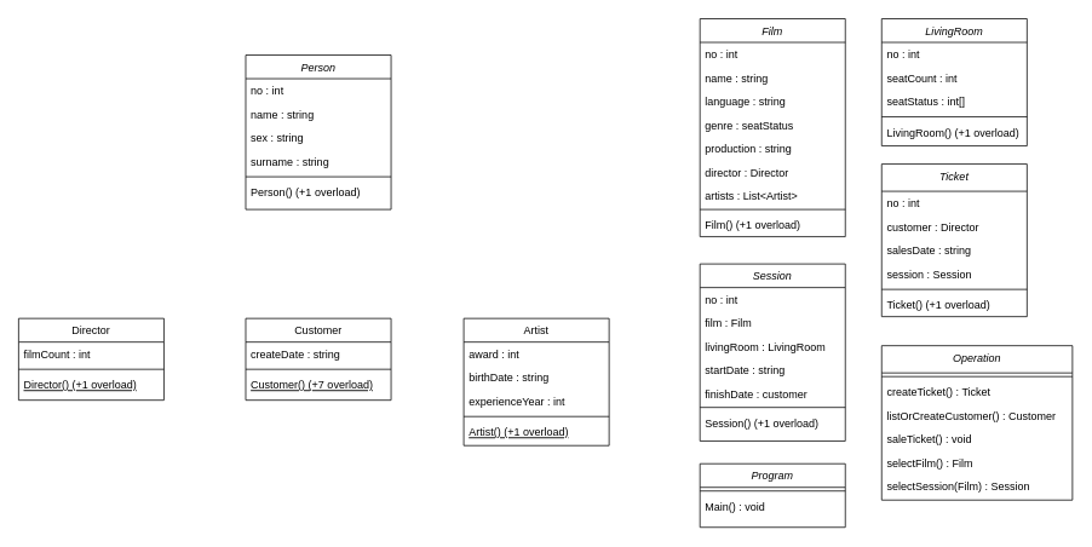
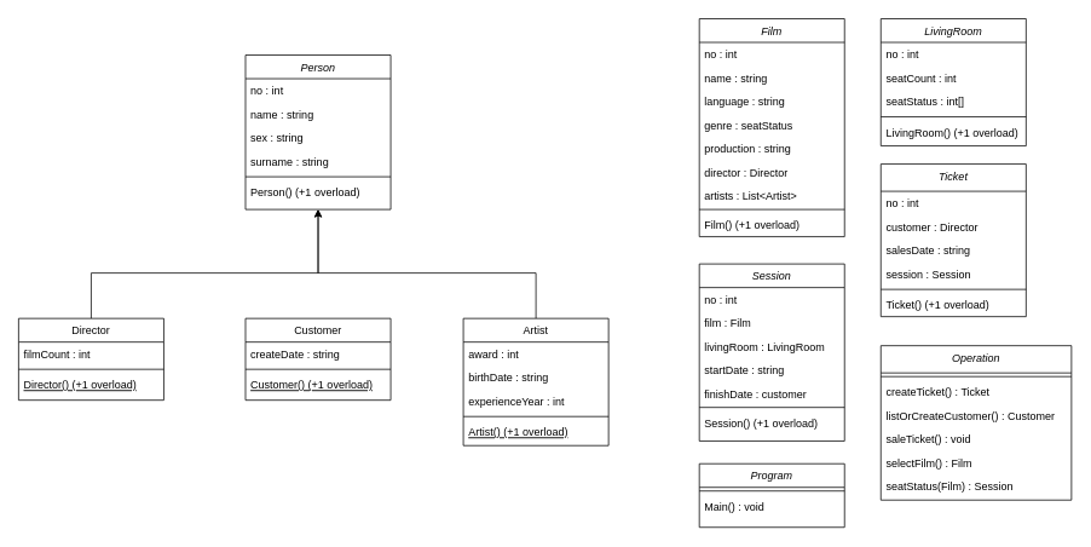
  <mxCell id="0" />
  <mxCell id="1" parent="0" />
  <mxCell id="2" value="Person" style="swimlane;fontStyle=2;align=center;verticalAlign=top;childLayout=stackLayout;horizontal=1;startSize=26;horizontalStack=0;resizeParent=1;resizeLast=0;collapsible=1;marginBottom=0;rounded=0;shadow=0;strokeWidth=1;" parent="1" vertex="1"><mxGeometry x="270" y="60" width="160" height="170" as="geometry"><mxRectangle x="230" y="140" width="160" height="26" as="alternateBounds" /></mxGeometry></mxCell>
  <mxCell id="3" value="no : int" style="text;align=left;verticalAlign=top;spacingLeft=4;spacingRight=4;overflow=hidden;rotatable=0;points=[[0,0.5],[1,0.5]];portConstraint=eastwest;rounded=0;shadow=0;html=0;" parent="2" vertex="1"><mxGeometry y="26" width="160" height="26" as="geometry" /></mxCell>
  <mxCell id="4" value="name : string" style="text;align=left;verticalAlign=top;spacingLeft=4;spacingRight=4;overflow=hidden;rotatable=0;points=[[0,0.5],[1,0.5]];portConstraint=eastwest;" parent="2" vertex="1"><mxGeometry y="52" width="160" height="26" as="geometry" /></mxCell>
  <mxCell id="5" value="sex : string" style="text;align=left;verticalAlign=top;spacingLeft=4;spacingRight=4;overflow=hidden;rotatable=0;points=[[0,0.5],[1,0.5]];portConstraint=eastwest;rounded=0;shadow=0;html=0;" parent="2" vertex="1"><mxGeometry y="78" width="160" height="26" as="geometry" /></mxCell>
  <mxCell id="6" value="surname : string" style="text;align=left;verticalAlign=top;spacingLeft=4;spacingRight=4;overflow=hidden;rotatable=0;points=[[0,0.5],[1,0.5]];portConstraint=eastwest;rounded=0;shadow=0;html=0;" vertex="1" parent="2"><mxGeometry y="104" width="160" height="26" as="geometry" /></mxCell>
  <mxCell id="7" value="" style="line;html=1;strokeWidth=1;align=left;verticalAlign=middle;spacingTop=-1;spacingLeft=3;spacingRight=3;rotatable=0;labelPosition=right;points=[];portConstraint=eastwest;" parent="2" vertex="1"><mxGeometry y="130" width="160" height="8" as="geometry" /></mxCell>
  <mxCell id="8" value="Person() (+1 overload)" style="text;align=left;verticalAlign=top;spacingLeft=4;spacingRight=4;overflow=hidden;rotatable=0;points=[[0,0.5],[1,0.5]];portConstraint=eastwest;" parent="2" vertex="1"><mxGeometry y="138" width="160" height="26" as="geometry" /></mxCell>
+ <mxCell id="9" style="edgeStyle=orthogonalEdgeStyle;rounded=0;orthogonalLoop=1;jettySize=auto;html=1;entryX=0.5;entryY=1;entryDx=0;entryDy=0;" edge="1" parent="1" source="10" target="2"><mxGeometry relative="1" as="geometry"><Array as="points"><mxPoint x="100" y="300" /><mxPoint x="350" y="300" /></Array></mxGeometry></mxCell>
  <mxCell id="10" value="Director" style="swimlane;fontStyle=0;align=center;verticalAlign=top;childLayout=stackLayout;horizontal=1;startSize=26;horizontalStack=0;resizeParent=1;resizeLast=0;collapsible=1;marginBottom=0;rounded=0;shadow=0;strokeWidth=1;" parent="1" vertex="1"><mxGeometry x="20" y="350" width="160" height="90" as="geometry"><mxRectangle x="130" y="380" width="160" height="26" as="alternateBounds" /></mxGeometry></mxCell>
  <mxCell id="11" value="filmCount : int" style="text;align=left;verticalAlign=top;spacingLeft=4;spacingRight=4;overflow=hidden;rotatable=0;points=[[0,0.5],[1,0.5]];portConstraint=eastwest;" parent="10" vertex="1"><mxGeometry y="26" width="160" height="26" as="geometry" /></mxCell>
  <mxCell id="12" value="" style="line;html=1;strokeWidth=1;align=left;verticalAlign=middle;spacingTop=-1;spacingLeft=3;spacingRight=3;rotatable=0;labelPosition=right;points=[];portConstraint=eastwest;" parent="10" vertex="1"><mxGeometry y="52" width="160" height="8" as="geometry" /></mxCell>
  <mxCell id="13" value="Director() (+1 overload)" style="text;align=left;verticalAlign=top;spacingLeft=4;spacingRight=4;overflow=hidden;rotatable=0;points=[[0,0.5],[1,0.5]];portConstraint=eastwest;fontStyle=4" parent="10" vertex="1"><mxGeometry y="60" width="160" height="26" as="geometry" /></mxCell>
  <mxCell id="14" value="Customer" style="swimlane;fontStyle=0;align=center;verticalAlign=top;childLayout=stackLayout;horizontal=1;startSize=26;horizontalStack=0;resizeParent=1;resizeLast=0;collapsible=1;marginBottom=0;rounded=0;shadow=0;strokeWidth=1;" vertex="1" parent="1"><mxGeometry x="270" y="350" width="160" height="90" as="geometry"><mxRectangle x="130" y="380" width="160" height="26" as="alternateBounds" /></mxGeometry></mxCell>
  <mxCell id="15" value="createDate : string" style="text;align=left;verticalAlign=top;spacingLeft=4;spacingRight=4;overflow=hidden;rotatable=0;points=[[0,0.5],[1,0.5]];portConstraint=eastwest;" vertex="1" parent="14"><mxGeometry y="26" width="160" height="26" as="geometry" /></mxCell>
  <mxCell id="16" value="" style="line;html=1;strokeWidth=1;align=left;verticalAlign=middle;spacingTop=-1;spacingLeft=3;spacingRight=3;rotatable=0;labelPosition=right;points=[];portConstraint=eastwest;" vertex="1" parent="14"><mxGeometry y="52" width="160" height="8" as="geometry" /></mxCell>
- <mxCell id="17" value="Customer() (+7 overload)" style="text;align=left;verticalAlign=top;spacingLeft=4;spacingRight=4;overflow=hidden;rotatable=0;points=[[0,0.5],[1,0.5]];portConstraint=eastwest;fontStyle=4" vertex="1" parent="14"><mxGeometry y="60" width="160" height="26" as="geometry" /></mxCell>
+ <mxCell id="17" value="Customer() (+1 overload)" style="text;align=left;verticalAlign=top;spacingLeft=4;spacingRight=4;overflow=hidden;rotatable=0;points=[[0,0.5],[1,0.5]];portConstraint=eastwest;fontStyle=4" vertex="1" parent="14"><mxGeometry y="60" width="160" height="26" as="geometry" /></mxCell>
+ <mxCell id="18" style="edgeStyle=orthogonalEdgeStyle;rounded=0;orthogonalLoop=1;jettySize=auto;html=1;entryX=0.5;entryY=1;entryDx=0;entryDy=0;" edge="1" parent="1" source="19" target="2"><mxGeometry relative="1" as="geometry"><Array as="points"><mxPoint x="590" y="300" /><mxPoint x="350" y="300" /></Array></mxGeometry></mxCell>
  <mxCell id="19" value="Artist" style="swimlane;fontStyle=0;align=center;verticalAlign=top;childLayout=stackLayout;horizontal=1;startSize=26;horizontalStack=0;resizeParent=1;resizeLast=0;collapsible=1;marginBottom=0;rounded=0;shadow=0;strokeWidth=1;" vertex="1" parent="1"><mxGeometry x="510" y="350" width="160" height="140" as="geometry"><mxRectangle x="130" y="380" width="160" height="26" as="alternateBounds" /></mxGeometry></mxCell>
  <mxCell id="20" value="award : int" style="text;align=left;verticalAlign=top;spacingLeft=4;spacingRight=4;overflow=hidden;rotatable=0;points=[[0,0.5],[1,0.5]];portConstraint=eastwest;" vertex="1" parent="19"><mxGeometry y="26" width="160" height="26" as="geometry" /></mxCell>
  <mxCell id="21" value="birthDate : string" style="text;align=left;verticalAlign=top;spacingLeft=4;spacingRight=4;overflow=hidden;rotatable=0;points=[[0,0.5],[1,0.5]];portConstraint=eastwest;" vertex="1" parent="19"><mxGeometry y="52" width="160" height="26" as="geometry" /></mxCell>
  <mxCell id="22" value="experienceYear : int" style="text;align=left;verticalAlign=top;spacingLeft=4;spacingRight=4;overflow=hidden;rotatable=0;points=[[0,0.5],[1,0.5]];portConstraint=eastwest;" vertex="1" parent="19"><mxGeometry y="78" width="160" height="26" as="geometry" /></mxCell>
  <mxCell id="23" value="" style="line;html=1;strokeWidth=1;align=left;verticalAlign=middle;spacingTop=-1;spacingLeft=3;spacingRight=3;rotatable=0;labelPosition=right;points=[];portConstraint=eastwest;" vertex="1" parent="19"><mxGeometry y="104" width="160" height="8" as="geometry" /></mxCell>
  <mxCell id="24" value="Artist() (+1 overload)" style="text;align=left;verticalAlign=top;spacingLeft=4;spacingRight=4;overflow=hidden;rotatable=0;points=[[0,0.5],[1,0.5]];portConstraint=eastwest;fontStyle=4" vertex="1" parent="19"><mxGeometry y="112" width="160" height="26" as="geometry" /></mxCell>
  <mxCell id="25" value="Film" style="swimlane;fontStyle=2;align=center;verticalAlign=top;childLayout=stackLayout;horizontal=1;startSize=26;horizontalStack=0;resizeParent=1;resizeLast=0;collapsible=1;marginBottom=0;rounded=0;shadow=0;strokeWidth=1;" vertex="1" parent="1"><mxGeometry x="770" y="20" width="160" height="240" as="geometry"><mxRectangle x="230" y="140" width="160" height="26" as="alternateBounds" /></mxGeometry></mxCell>
  <mxCell id="26" value="no : int" style="text;align=left;verticalAlign=top;spacingLeft=4;spacingRight=4;overflow=hidden;rotatable=0;points=[[0,0.5],[1,0.5]];portConstraint=eastwest;" vertex="1" parent="25"><mxGeometry y="26" width="160" height="26" as="geometry" /></mxCell>
  <mxCell id="27" value="name : string" style="text;align=left;verticalAlign=top;spacingLeft=4;spacingRight=4;overflow=hidden;rotatable=0;points=[[0,0.5],[1,0.5]];portConstraint=eastwest;" vertex="1" parent="25"><mxGeometry y="52" width="160" height="26" as="geometry" /></mxCell>
  <mxCell id="28" value="language : string" style="text;align=left;verticalAlign=top;spacingLeft=4;spacingRight=4;overflow=hidden;rotatable=0;points=[[0,0.5],[1,0.5]];portConstraint=eastwest;rounded=0;shadow=0;html=0;" vertex="1" parent="25"><mxGeometry y="78" width="160" height="26" as="geometry" /></mxCell>
  <mxCell id="29" value="genre : seatStatus" style="text;align=left;verticalAlign=top;spacingLeft=4;spacingRight=4;overflow=hidden;rotatable=0;points=[[0,0.5],[1,0.5]];portConstraint=eastwest;rounded=0;shadow=0;html=0;" vertex="1" parent="25"><mxGeometry y="104" width="160" height="26" as="geometry" /></mxCell>
  <mxCell id="30" value="production : string" style="text;align=left;verticalAlign=top;spacingLeft=4;spacingRight=4;overflow=hidden;rotatable=0;points=[[0,0.5],[1,0.5]];portConstraint=eastwest;rounded=0;shadow=0;html=0;" vertex="1" parent="25"><mxGeometry y="130" width="160" height="26" as="geometry" /></mxCell>
  <mxCell id="31" value="director : Director" style="text;align=left;verticalAlign=top;spacingLeft=4;spacingRight=4;overflow=hidden;rotatable=0;points=[[0,0.5],[1,0.5]];portConstraint=eastwest;rounded=0;shadow=0;html=0;" vertex="1" parent="25"><mxGeometry y="156" width="160" height="26" as="geometry" /></mxCell>
  <mxCell id="32" value="artists : List&lt;Artist&gt;" style="text;align=left;verticalAlign=top;spacingLeft=4;spacingRight=4;overflow=hidden;rotatable=0;points=[[0,0.5],[1,0.5]];portConstraint=eastwest;rounded=0;shadow=0;html=0;" vertex="1" parent="25"><mxGeometry y="182" width="160" height="24" as="geometry" /></mxCell>
  <mxCell id="33" value="" style="line;html=1;strokeWidth=1;align=left;verticalAlign=middle;spacingTop=-1;spacingLeft=3;spacingRight=3;rotatable=0;labelPosition=right;points=[];portConstraint=eastwest;" vertex="1" parent="25"><mxGeometry y="206" width="160" height="8" as="geometry" /></mxCell>
  <mxCell id="34" value="Film() (+1 overload)" style="text;align=left;verticalAlign=top;spacingLeft=4;spacingRight=4;overflow=hidden;rotatable=0;points=[[0,0.5],[1,0.5]];portConstraint=eastwest;" vertex="1" parent="25"><mxGeometry y="214" width="160" height="26" as="geometry" /></mxCell>
  <mxCell id="35" value="Session" style="swimlane;fontStyle=2;align=center;verticalAlign=top;childLayout=stackLayout;horizontal=1;startSize=26;horizontalStack=0;resizeParent=1;resizeLast=0;collapsible=1;marginBottom=0;rounded=0;shadow=0;strokeWidth=1;" vertex="1" parent="1"><mxGeometry x="770" y="290" width="160" height="195" as="geometry"><mxRectangle x="230" y="140" width="160" height="26" as="alternateBounds" /></mxGeometry></mxCell>
  <mxCell id="36" value="no : int" style="text;align=left;verticalAlign=top;spacingLeft=4;spacingRight=4;overflow=hidden;rotatable=0;points=[[0,0.5],[1,0.5]];portConstraint=eastwest;" vertex="1" parent="35"><mxGeometry y="26" width="160" height="26" as="geometry" /></mxCell>
  <mxCell id="37" value="film : Film" style="text;align=left;verticalAlign=top;spacingLeft=4;spacingRight=4;overflow=hidden;rotatable=0;points=[[0,0.5],[1,0.5]];portConstraint=eastwest;rounded=0;shadow=0;html=0;" vertex="1" parent="35"><mxGeometry y="52" width="160" height="26" as="geometry" /></mxCell>
  <mxCell id="38" value="livingRoom : LivingRoom" style="text;align=left;verticalAlign=top;spacingLeft=4;spacingRight=4;overflow=hidden;rotatable=0;points=[[0,0.5],[1,0.5]];portConstraint=eastwest;rounded=0;shadow=0;html=0;" vertex="1" parent="35"><mxGeometry y="78" width="160" height="26" as="geometry" /></mxCell>
  <mxCell id="39" value="startDate : string" style="text;align=left;verticalAlign=top;spacingLeft=4;spacingRight=4;overflow=hidden;rotatable=0;points=[[0,0.5],[1,0.5]];portConstraint=eastwest;rounded=0;shadow=0;html=0;" vertex="1" parent="35"><mxGeometry y="104" width="160" height="26" as="geometry" /></mxCell>
  <mxCell id="40" value="finishDate : customer" style="text;align=left;verticalAlign=top;spacingLeft=4;spacingRight=4;overflow=hidden;rotatable=0;points=[[0,0.5],[1,0.5]];portConstraint=eastwest;rounded=0;shadow=0;html=0;" vertex="1" parent="35"><mxGeometry y="130" width="160" height="24" as="geometry" /></mxCell>
  <mxCell id="41" value="" style="line;html=1;strokeWidth=1;align=left;verticalAlign=middle;spacingTop=-1;spacingLeft=3;spacingRight=3;rotatable=0;labelPosition=right;points=[];portConstraint=eastwest;" vertex="1" parent="35"><mxGeometry y="154" width="160" height="8" as="geometry" /></mxCell>
  <mxCell id="42" value="Session() (+1 overload)" style="text;align=left;verticalAlign=top;spacingLeft=4;spacingRight=4;overflow=hidden;rotatable=0;points=[[0,0.5],[1,0.5]];portConstraint=eastwest;" vertex="1" parent="35"><mxGeometry y="162" width="160" height="26" as="geometry" /></mxCell>
  <mxCell id="43" value="LivingRoom" style="swimlane;fontStyle=2;align=center;verticalAlign=top;childLayout=stackLayout;horizontal=1;startSize=26;horizontalStack=0;resizeParent=1;resizeLast=0;collapsible=1;marginBottom=0;rounded=0;shadow=0;strokeWidth=1;" vertex="1" parent="1"><mxGeometry x="970" y="20" width="160" height="140" as="geometry"><mxRectangle x="230" y="140" width="160" height="26" as="alternateBounds" /></mxGeometry></mxCell>
  <mxCell id="44" value="no : int" style="text;align=left;verticalAlign=top;spacingLeft=4;spacingRight=4;overflow=hidden;rotatable=0;points=[[0,0.5],[1,0.5]];portConstraint=eastwest;" vertex="1" parent="43"><mxGeometry y="26" width="160" height="26" as="geometry" /></mxCell>
  <mxCell id="45" value="seatCount : int" style="text;align=left;verticalAlign=top;spacingLeft=4;spacingRight=4;overflow=hidden;rotatable=0;points=[[0,0.5],[1,0.5]];portConstraint=eastwest;rounded=0;shadow=0;html=0;" vertex="1" parent="43"><mxGeometry y="52" width="160" height="26" as="geometry" /></mxCell>
  <mxCell id="46" value="seatStatus : int[]" style="text;align=left;verticalAlign=top;spacingLeft=4;spacingRight=4;overflow=hidden;rotatable=0;points=[[0,0.5],[1,0.5]];portConstraint=eastwest;rounded=0;shadow=0;html=0;" vertex="1" parent="43"><mxGeometry y="78" width="160" height="26" as="geometry" /></mxCell>
  <mxCell id="47" value="" style="line;html=1;strokeWidth=1;align=left;verticalAlign=middle;spacingTop=-1;spacingLeft=3;spacingRight=3;rotatable=0;labelPosition=right;points=[];portConstraint=eastwest;" vertex="1" parent="43"><mxGeometry y="104" width="160" height="8" as="geometry" /></mxCell>
  <mxCell id="48" value="LivingRoom() (+1 overload)" style="text;align=left;verticalAlign=top;spacingLeft=4;spacingRight=4;overflow=hidden;rotatable=0;points=[[0,0.5],[1,0.5]];portConstraint=eastwest;" vertex="1" parent="43"><mxGeometry y="112" width="160" height="26" as="geometry" /></mxCell>
  <mxCell id="49" value="Ticket" style="swimlane;fontStyle=2;align=center;verticalAlign=top;childLayout=stackLayout;horizontal=1;startSize=30;horizontalStack=0;resizeParent=1;resizeLast=0;collapsible=1;marginBottom=0;rounded=0;shadow=0;strokeWidth=1;" vertex="1" parent="1"><mxGeometry x="970" y="180" width="160" height="168" as="geometry"><mxRectangle x="230" y="140" width="160" height="26" as="alternateBounds" /></mxGeometry></mxCell>
  <mxCell id="50" value="no : int" style="text;align=left;verticalAlign=top;spacingLeft=4;spacingRight=4;overflow=hidden;rotatable=0;points=[[0,0.5],[1,0.5]];portConstraint=eastwest;" vertex="1" parent="49"><mxGeometry y="30" width="160" height="26" as="geometry" /></mxCell>
  <mxCell id="51" value="customer : Director" style="text;align=left;verticalAlign=top;spacingLeft=4;spacingRight=4;overflow=hidden;rotatable=0;points=[[0,0.5],[1,0.5]];portConstraint=eastwest;rounded=0;shadow=0;html=0;" vertex="1" parent="49"><mxGeometry y="56" width="160" height="26" as="geometry" /></mxCell>
  <mxCell id="52" value="salesDate : string" style="text;align=left;verticalAlign=top;spacingLeft=4;spacingRight=4;overflow=hidden;rotatable=0;points=[[0,0.5],[1,0.5]];portConstraint=eastwest;rounded=0;shadow=0;html=0;" vertex="1" parent="49"><mxGeometry y="82" width="160" height="26" as="geometry" /></mxCell>
  <mxCell id="53" value="session : Session" style="text;align=left;verticalAlign=top;spacingLeft=4;spacingRight=4;overflow=hidden;rotatable=0;points=[[0,0.5],[1,0.5]];portConstraint=eastwest;rounded=0;shadow=0;html=0;" vertex="1" parent="49"><mxGeometry y="108" width="160" height="26" as="geometry" /></mxCell>
  <mxCell id="54" value="" style="line;html=1;strokeWidth=1;align=left;verticalAlign=middle;spacingTop=-1;spacingLeft=3;spacingRight=3;rotatable=0;labelPosition=right;points=[];portConstraint=eastwest;" vertex="1" parent="49"><mxGeometry y="134" width="160" height="8" as="geometry" /></mxCell>
  <mxCell id="55" value="Ticket() (+1 overload)" style="text;align=left;verticalAlign=top;spacingLeft=4;spacingRight=4;overflow=hidden;rotatable=0;points=[[0,0.5],[1,0.5]];portConstraint=eastwest;" vertex="1" parent="49"><mxGeometry y="142" width="160" height="26" as="geometry" /></mxCell>
  <mxCell id="56" value="Operation" style="swimlane;fontStyle=2;align=center;verticalAlign=top;childLayout=stackLayout;horizontal=1;startSize=30;horizontalStack=0;resizeParent=1;resizeLast=0;collapsible=1;marginBottom=0;rounded=0;shadow=0;strokeWidth=1;" vertex="1" parent="1"><mxGeometry x="970" y="380" width="210" height="170" as="geometry"><mxRectangle x="230" y="140" width="160" height="26" as="alternateBounds" /></mxGeometry></mxCell>
  <mxCell id="57" value="" style="line;html=1;strokeWidth=1;align=left;verticalAlign=middle;spacingTop=-1;spacingLeft=3;spacingRight=3;rotatable=0;labelPosition=right;points=[];portConstraint=eastwest;" vertex="1" parent="56"><mxGeometry y="30" width="210" height="8" as="geometry" /></mxCell>
  <mxCell id="58" value="createTicket() : Ticket" style="text;align=left;verticalAlign=top;spacingLeft=4;spacingRight=4;overflow=hidden;rotatable=0;points=[[0,0.5],[1,0.5]];portConstraint=eastwest;" vertex="1" parent="56"><mxGeometry y="38" width="210" height="26" as="geometry" /></mxCell>
  <mxCell id="59" value="listOrCreateCustomer() : Customer" style="text;align=left;verticalAlign=top;spacingLeft=4;spacingRight=4;overflow=hidden;rotatable=0;points=[[0,0.5],[1,0.5]];portConstraint=eastwest;" vertex="1" parent="56"><mxGeometry y="64" width="210" height="26" as="geometry" /></mxCell>
  <mxCell id="60" value="saleTicket() : void" style="text;align=left;verticalAlign=top;spacingLeft=4;spacingRight=4;overflow=hidden;rotatable=0;points=[[0,0.5],[1,0.5]];portConstraint=eastwest;" vertex="1" parent="56"><mxGeometry y="90" width="210" height="26" as="geometry" /></mxCell>
  <mxCell id="61" value="selectFilm() : Film" style="text;align=left;verticalAlign=top;spacingLeft=4;spacingRight=4;overflow=hidden;rotatable=0;points=[[0,0.5],[1,0.5]];portConstraint=eastwest;" vertex="1" parent="56"><mxGeometry y="116" width="210" height="26" as="geometry" /></mxCell>
- <mxCell id="62" value="selectSession(Film) : Session" style="text;align=left;verticalAlign=top;spacingLeft=4;spacingRight=4;overflow=hidden;rotatable=0;points=[[0,0.5],[1,0.5]];portConstraint=eastwest;" vertex="1" parent="56"><mxGeometry y="142" width="210" height="26" as="geometry" /></mxCell>
+ <mxCell id="62" value="seatStatus(Film) : Session" style="text;align=left;verticalAlign=top;spacingLeft=4;spacingRight=4;overflow=hidden;rotatable=0;points=[[0,0.5],[1,0.5]];portConstraint=eastwest;" vertex="1" parent="56"><mxGeometry y="142" width="210" height="26" as="geometry" /></mxCell>
  <mxCell id="63" value="Program" style="swimlane;fontStyle=2;align=center;verticalAlign=top;childLayout=stackLayout;horizontal=1;startSize=26;horizontalStack=0;resizeParent=1;resizeLast=0;collapsible=1;marginBottom=0;rounded=0;shadow=0;strokeWidth=1;" vertex="1" parent="1"><mxGeometry x="770" y="510" width="160" height="70" as="geometry"><mxRectangle x="230" y="140" width="160" height="26" as="alternateBounds" /></mxGeometry></mxCell>
  <mxCell id="64" value="" style="line;html=1;strokeWidth=1;align=left;verticalAlign=middle;spacingTop=-1;spacingLeft=3;spacingRight=3;rotatable=0;labelPosition=right;points=[];portConstraint=eastwest;" vertex="1" parent="63"><mxGeometry y="26" width="160" height="8" as="geometry" /></mxCell>
  <mxCell id="65" value="Main() : void" style="text;align=left;verticalAlign=top;spacingLeft=4;spacingRight=4;overflow=hidden;rotatable=0;points=[[0,0.5],[1,0.5]];portConstraint=eastwest;" vertex="1" parent="63"><mxGeometry y="34" width="160" height="26" as="geometry" /></mxCell>
